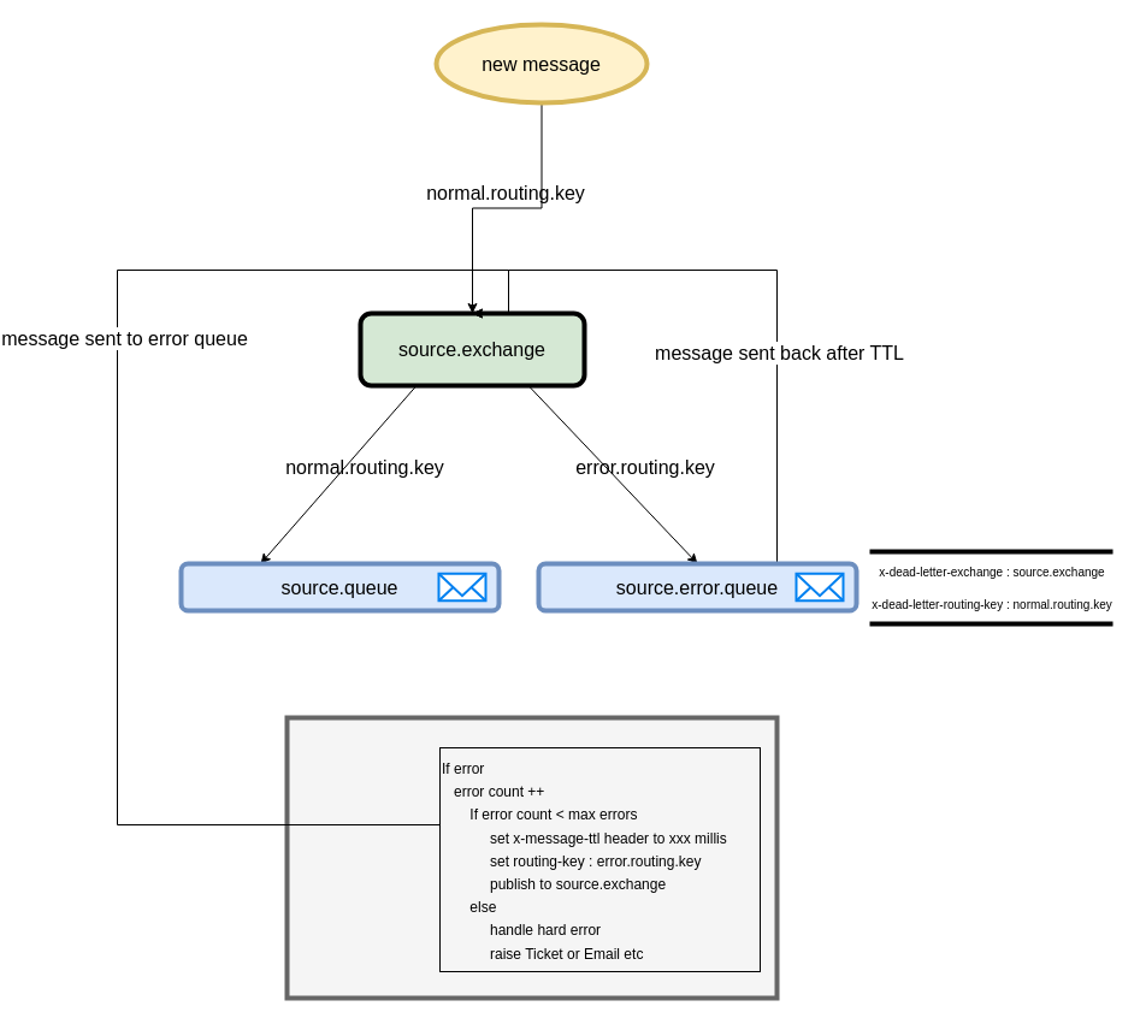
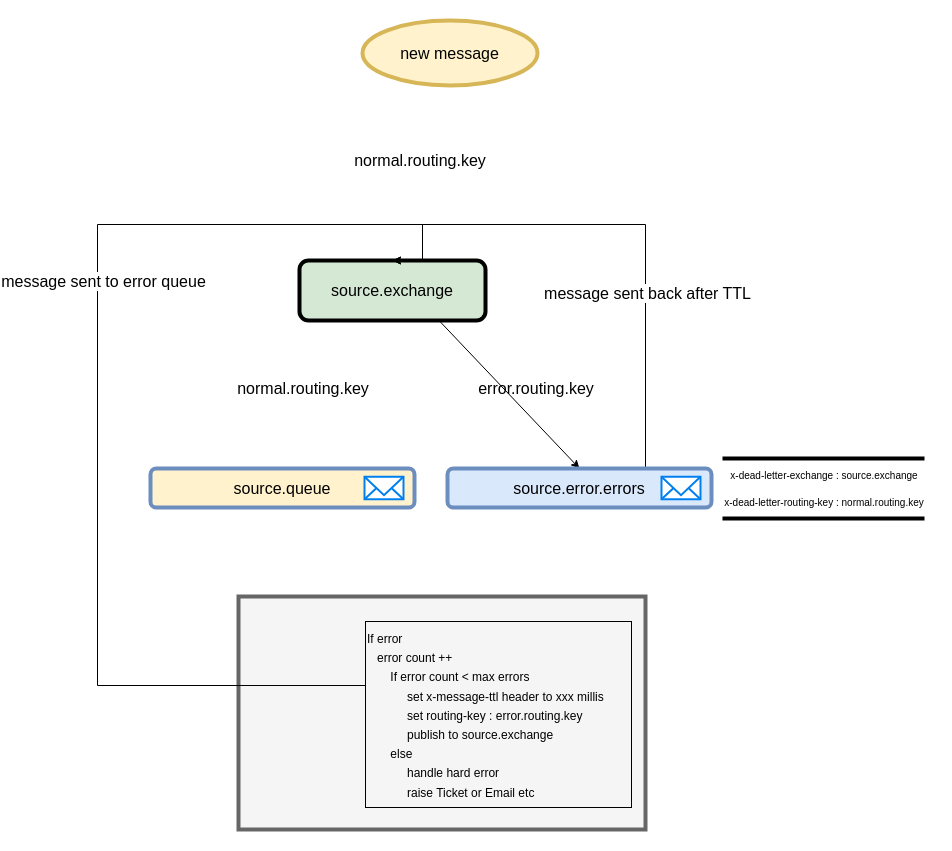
  <mxCell id="0" />
  <mxCell id="1" parent="0" />
  <mxCell id="2" value="" style="rounded=0;whiteSpace=wrap;html=1;fontSize=16;strokeColor=#666666;strokeWidth=4;fillColor=#f5f5f5;fontColor=#333333;" vertex="1" parent="1"><mxGeometry x="161" y="596" width="407" height="233" as="geometry" /></mxCell>
- <mxCell id="3" style="rounded=0;orthogonalLoop=1;jettySize=auto;html=1;exitX=0.25;exitY=1;exitDx=0;exitDy=0;entryX=0.25;entryY=0;entryDx=0;entryDy=0;fontSize=16;" edge="1" parent="1" source="5" target="6"><mxGeometry relative="1" as="geometry" /></mxCell>
  <mxCell id="4" style="edgeStyle=none;rounded=0;orthogonalLoop=1;jettySize=auto;html=1;exitX=0.75;exitY=1;exitDx=0;exitDy=0;entryX=0.5;entryY=0;entryDx=0;entryDy=0;fontSize=16;" edge="1" parent="1" source="5" target="11"><mxGeometry relative="1" as="geometry" /></mxCell>
  <mxCell id="5" value="source.exchange" style="rounded=1;whiteSpace=wrap;html=1;fillColor=#d5e8d4;strokeColor=#000000;strokeWidth=4;fontSize=16;" vertex="1" parent="1"><mxGeometry x="222" y="260" width="186" height="60" as="geometry" /></mxCell>
- <mxCell id="6" value="source.queue" style="rounded=1;whiteSpace=wrap;html=1;strokeColor=#6c8ebf;strokeWidth=4;fillColor=#dae8fc;align=center;fontSize=16;" vertex="1" parent="1"><mxGeometry x="73" y="468" width="264" height="39" as="geometry" /></mxCell>
+ <mxCell id="6" value="source.queue" style="rounded=1;whiteSpace=wrap;html=1;strokeColor=#6c8ebf;strokeWidth=4;fillColor=#fff2cc;align=center;fontSize=16;" vertex="1" parent="1"><mxGeometry x="73" y="468" width="264" height="39" as="geometry" /></mxCell>
  <mxCell id="7" value="" style="html=1;verticalLabelPosition=bottom;align=center;labelBackgroundColor=#ffffff;verticalAlign=top;strokeWidth=2;strokeColor=#0080F0;shadow=0;dashed=0;shape=mxgraph.ios7.icons.mail;" vertex="1" parent="1"><mxGeometry x="287" y="476.25" width="39" height="22.5" as="geometry" /></mxCell>
  <mxCell id="8" value="normal.routing.key" style="text;html=1;strokeColor=none;fillColor=none;align=center;verticalAlign=middle;whiteSpace=wrap;rounded=0;fontSize=16;rotation=0;" vertex="1" parent="1"><mxGeometry x="166" y="373" width="120" height="30" as="geometry" /></mxCell>
  <mxCell id="9" style="edgeStyle=orthogonalEdgeStyle;rounded=0;orthogonalLoop=1;jettySize=auto;html=1;exitX=0.75;exitY=0;exitDx=0;exitDy=0;entryX=0.5;entryY=0;entryDx=0;entryDy=0;fontSize=16;" edge="1" parent="1" source="11" target="5"><mxGeometry relative="1" as="geometry"><Array as="points"><mxPoint x="568" y="224" /><mxPoint x="345" y="224" /></Array></mxGeometry></mxCell>
  <mxCell id="10" value="message sent back after TTL" style="edgeLabel;html=1;align=center;verticalAlign=middle;resizable=0;points=[];fontSize=16;" vertex="1" connectable="0" parent="9"><mxGeometry x="-0.34" y="-1" relative="1" as="geometry"><mxPoint as="offset" /></mxGeometry></mxCell>
- <mxCell id="11" value="source.error.queue" style="rounded=1;whiteSpace=wrap;html=1;strokeColor=#6c8ebf;strokeWidth=4;fillColor=#dae8fc;align=center;fontSize=16;" vertex="1" parent="1"><mxGeometry x="370" y="468" width="264" height="39" as="geometry" /></mxCell>
+ <mxCell id="11" value="source.error.errors" style="rounded=1;whiteSpace=wrap;html=1;strokeColor=#6c8ebf;strokeWidth=4;fillColor=#dae8fc;align=center;fontSize=16;" vertex="1" parent="1"><mxGeometry x="370" y="468" width="264" height="39" as="geometry" /></mxCell>
  <mxCell id="12" value="" style="html=1;verticalLabelPosition=bottom;align=center;labelBackgroundColor=#ffffff;verticalAlign=top;strokeWidth=2;strokeColor=#0080F0;shadow=0;dashed=0;shape=mxgraph.ios7.icons.mail;" vertex="1" parent="1"><mxGeometry x="584" y="476.25" width="39" height="22.5" as="geometry" /></mxCell>
  <mxCell id="13" value="error.routing.key" style="text;html=1;strokeColor=none;fillColor=none;align=center;verticalAlign=middle;whiteSpace=wrap;rounded=0;fontSize=16;rotation=0;" vertex="1" parent="1"><mxGeometry x="399" y="373" width="120" height="30" as="geometry" /></mxCell>
  <mxCell id="14" value="&lt;span style=&quot;color: rgba(0 , 0 , 0 , 0) ; font-family: monospace ; font-size: 13px&quot;&gt;x=&lt;/span&gt;" style="shape=partialRectangle;whiteSpace=wrap;html=1;left=0;right=0;fillColor=none;fontSize=16;strokeColor=#000000;strokeWidth=4;" vertex="1" parent="1"><mxGeometry x="647" y="458" width="198" height="60" as="geometry" /></mxCell>
  <mxCell id="15" value="&lt;font style=&quot;font-size: 10px&quot;&gt;x-dead-letter-exchange : source.exchange&lt;/font&gt;" style="text;html=1;strokeColor=none;fillColor=none;align=center;verticalAlign=middle;whiteSpace=wrap;rounded=0;fontSize=16;rotation=0;" vertex="1" parent="1"><mxGeometry x="641" y="458" width="212" height="30" as="geometry" /></mxCell>
  <mxCell id="16" value="&lt;font style=&quot;font-size: 10px&quot;&gt;x-dead-letter-routing-key : normal.routing.key&lt;/font&gt;" style="text;html=1;strokeColor=none;fillColor=none;align=center;verticalAlign=middle;whiteSpace=wrap;rounded=0;fontSize=16;rotation=0;" vertex="1" parent="1"><mxGeometry x="641" y="485" width="212" height="30" as="geometry" /></mxCell>
  <mxCell id="17" style="edgeStyle=orthogonalEdgeStyle;rounded=0;orthogonalLoop=1;jettySize=auto;html=1;exitX=0;exitY=0.5;exitDx=0;exitDy=0;fontSize=16;entryX=0.5;entryY=0;entryDx=0;entryDy=0;" edge="1" parent="1" source="19" target="5"><mxGeometry relative="1" as="geometry"><mxPoint x="-31" y="611" as="targetPoint" /><Array as="points"><mxPoint x="20" y="685" /><mxPoint x="20" y="224" /><mxPoint x="345" y="224" /></Array></mxGeometry></mxCell>
  <mxCell id="18" value="message sent to error queue" style="edgeLabel;html=1;align=center;verticalAlign=middle;resizable=0;points=[];fontSize=16;" vertex="1" connectable="0" parent="17"><mxGeometry x="0.244" y="1" relative="1" as="geometry"><mxPoint x="6" y="13" as="offset" /></mxGeometry></mxCell>
  <mxCell id="19" value="&lt;font style=&quot;font-size: 12px&quot;&gt;If error&lt;br&gt;&amp;nbsp; &amp;nbsp;error count ++&lt;br&gt;&amp;nbsp; &amp;nbsp; &amp;nbsp; &amp;nbsp;If error count &amp;lt; max errors&lt;br&gt;&amp;nbsp; &amp;nbsp; &amp;nbsp; &amp;nbsp; &amp;nbsp; &amp;nbsp; set x-message-ttl header to xxx millis&lt;br&gt;&amp;nbsp; &amp;nbsp; &amp;nbsp; &amp;nbsp; &amp;nbsp; &amp;nbsp; set routing-key : error.routing.key&lt;br&gt;&amp;nbsp; &amp;nbsp; &amp;nbsp; &amp;nbsp; &amp;nbsp; &amp;nbsp; publish to source.exchange&lt;br&gt;&amp;nbsp; &amp;nbsp; &amp;nbsp; &amp;nbsp;else&lt;br&gt;&amp;nbsp; &amp;nbsp; &amp;nbsp; &amp;nbsp; &amp;nbsp; &amp;nbsp; handle hard error&lt;br&gt;&amp;nbsp; &amp;nbsp; &amp;nbsp; &amp;nbsp; &amp;nbsp; &amp;nbsp; raise Ticket or Email etc&lt;br&gt;&lt;/font&gt;" style="text;html=1;strokeColor=default;fillColor=none;align=left;verticalAlign=top;whiteSpace=wrap;rounded=0;fontSize=16;" vertex="1" parent="1"><mxGeometry x="288" y="621" width="266" height="186" as="geometry" /></mxCell>
- <mxCell id="20" style="edgeStyle=orthogonalEdgeStyle;rounded=0;orthogonalLoop=1;jettySize=auto;html=1;exitX=0.5;exitY=1;exitDx=0;exitDy=0;entryX=0.5;entryY=0;entryDx=0;entryDy=0;fontSize=16;" edge="1" parent="1" source="21" target="5"><mxGeometry relative="1" as="geometry" /></mxCell>
  <mxCell id="21" value="new message" style="ellipse;whiteSpace=wrap;html=1;fontSize=16;strokeColor=#d6b656;strokeWidth=4;verticalAlign=middle;fillColor=#fff2cc;align=center;" vertex="1" parent="1"><mxGeometry x="285" y="20" width="175" height="65" as="geometry" /></mxCell>
  <mxCell id="22" value="normal.routing.key" style="text;html=1;strokeColor=none;fillColor=none;align=center;verticalAlign=middle;whiteSpace=wrap;rounded=0;fontSize=16;rotation=0;" vertex="1" parent="1"><mxGeometry x="283" y="145" width="120" height="30" as="geometry" /></mxCell>
